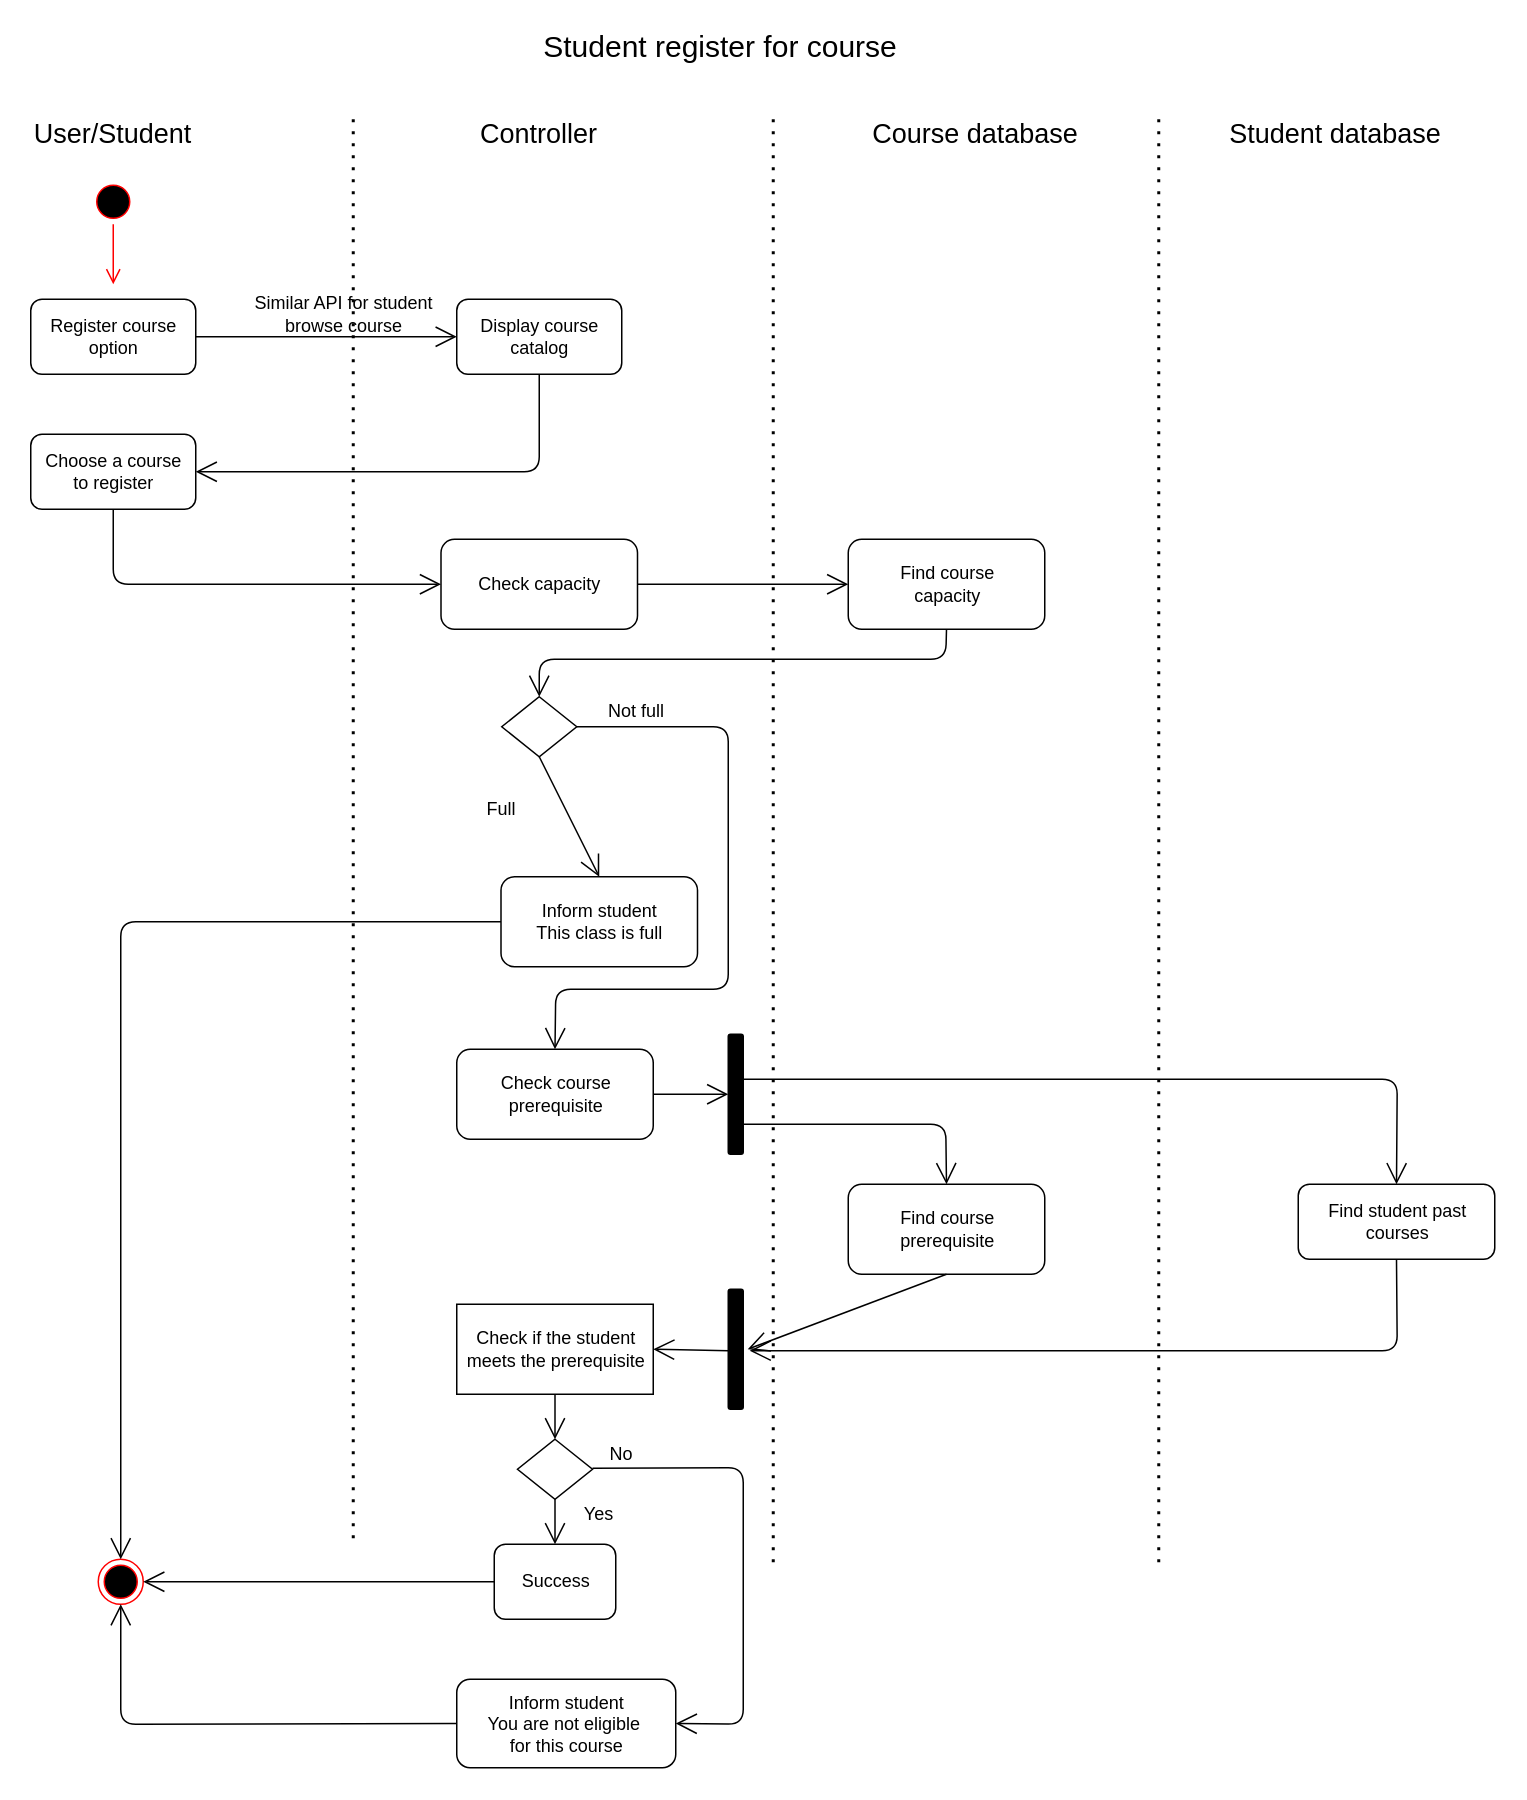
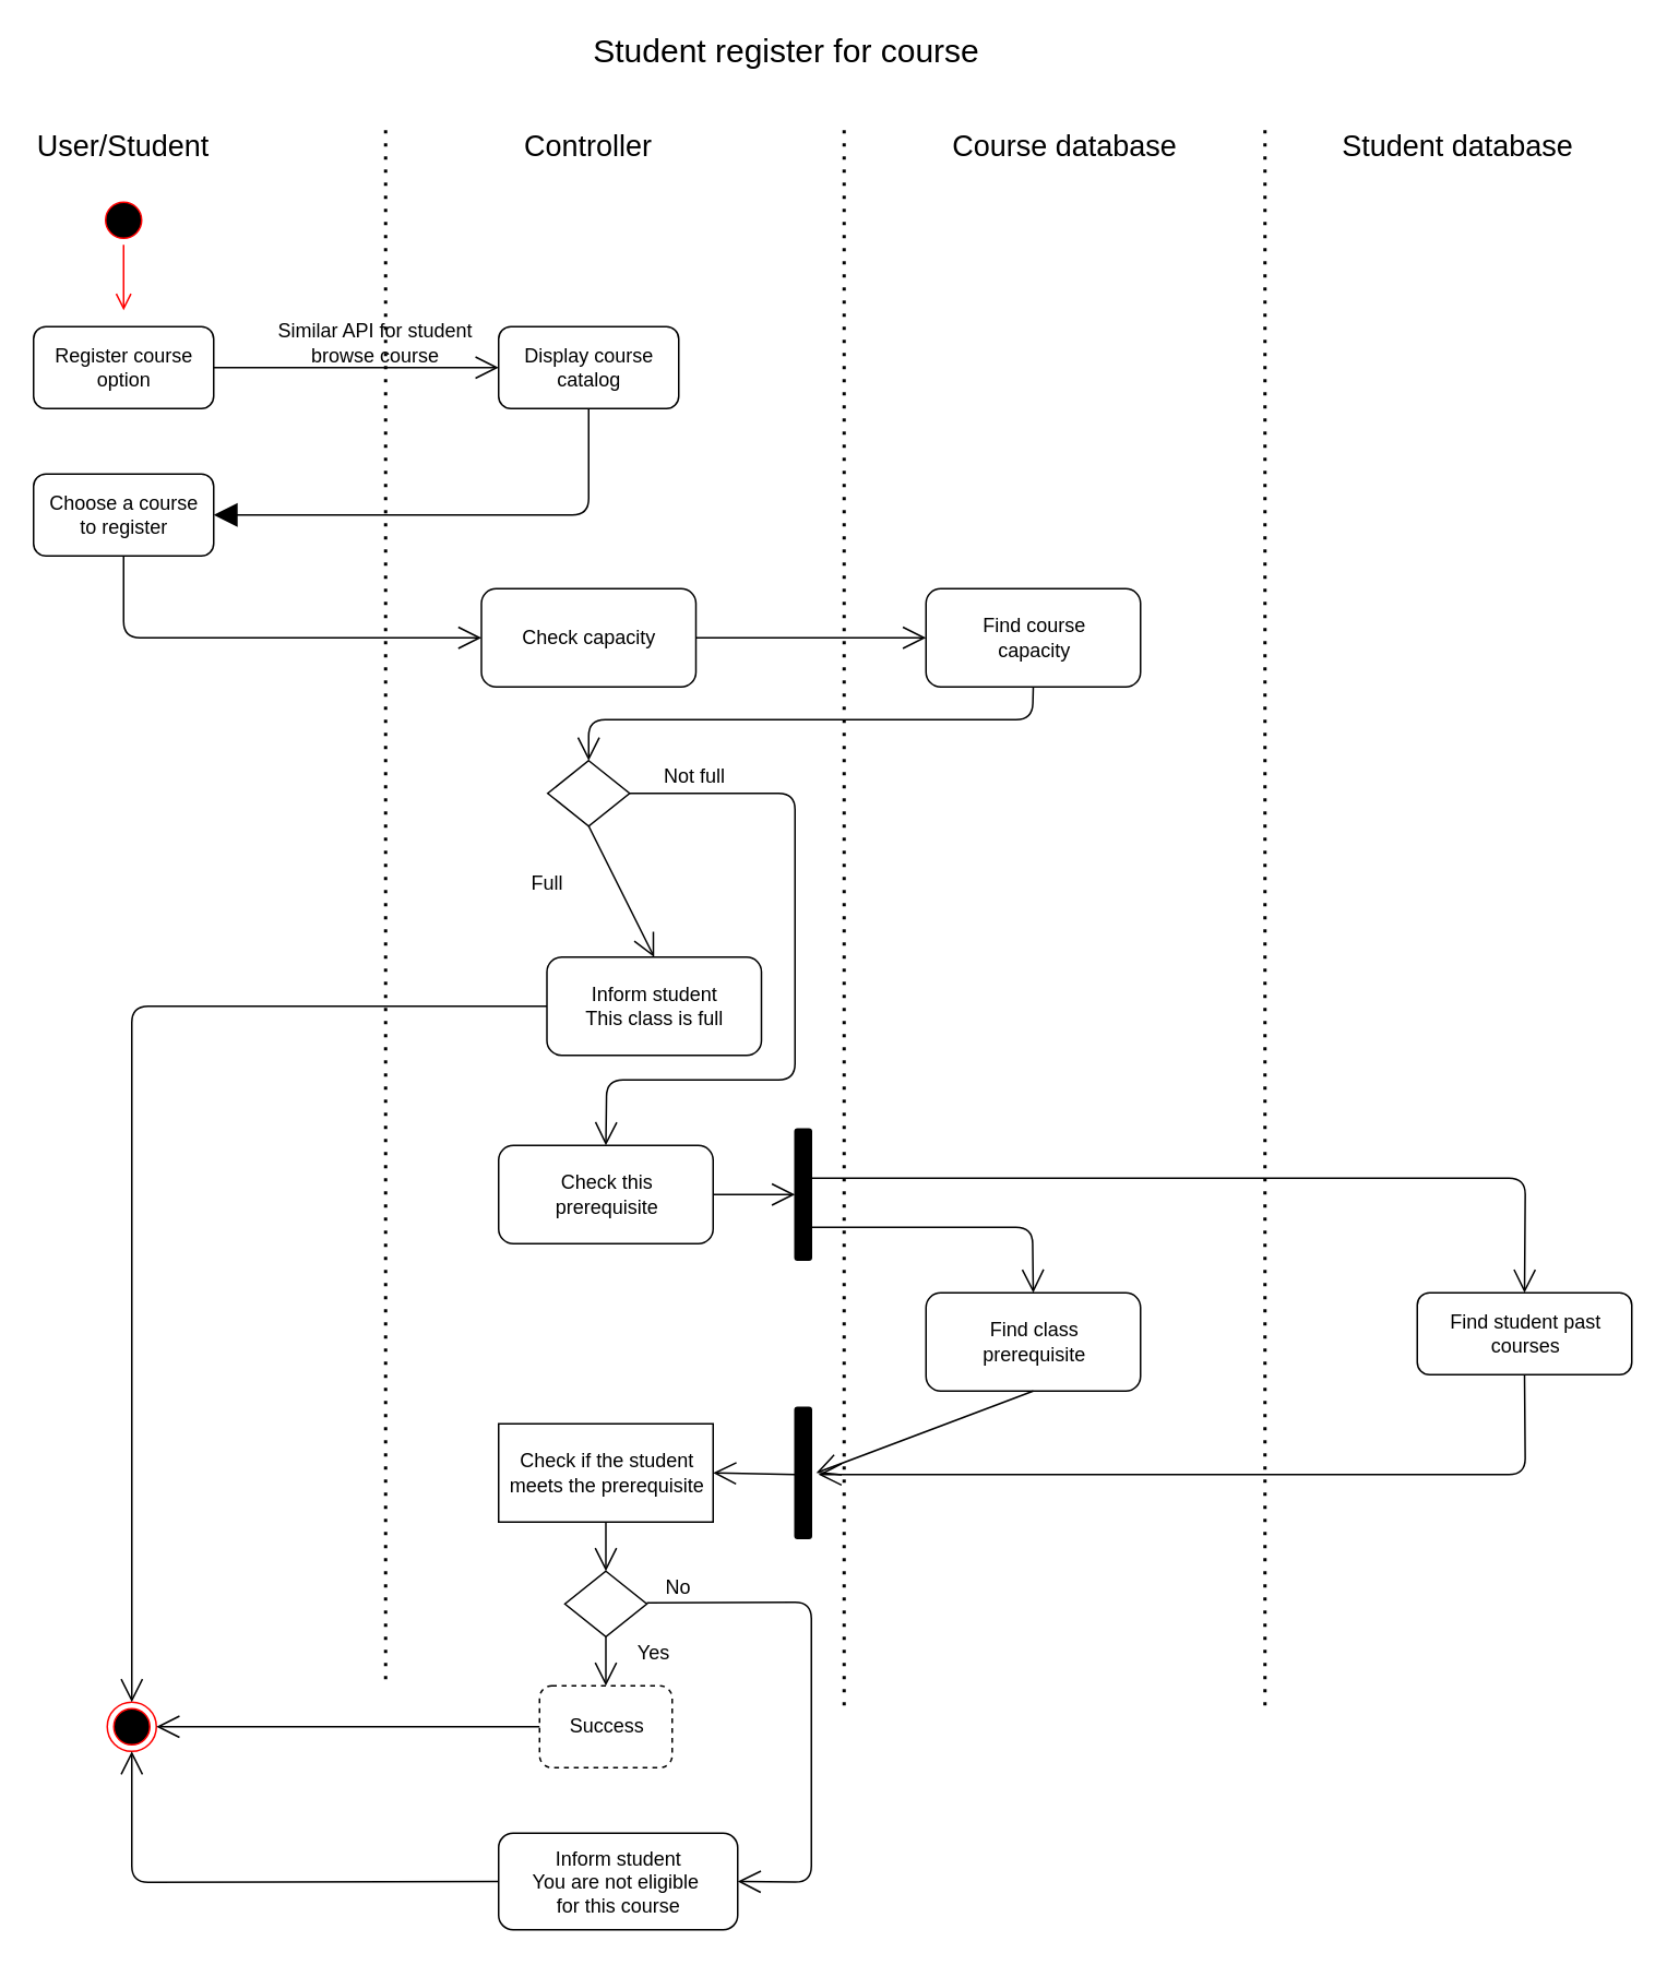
  <mxCell id="0" />
  <mxCell id="1" parent="0" />
  <mxCell id="2" value="&lt;font style=&quot;font-size: 20px&quot;&gt;Student register for course&lt;/font&gt;" style="text;html=1;strokeColor=none;fillColor=none;align=center;verticalAlign=middle;whiteSpace=wrap;rounded=0;" vertex="1" parent="1"><mxGeometry x="335" y="20" width="290" height="20" as="geometry" /></mxCell>
  <mxCell id="3" value="&lt;font style=&quot;font-size: 18px&quot;&gt;User/Student&lt;/font&gt;" style="text;html=1;strokeColor=none;fillColor=none;align=center;verticalAlign=middle;whiteSpace=wrap;rounded=0;" vertex="1" parent="1"><mxGeometry x="35" y="79" width="80" height="20" as="geometry" /></mxCell>
  <mxCell id="4" value="&lt;font style=&quot;font-size: 18px&quot;&gt;Controller&lt;/font&gt;" style="text;html=1;strokeColor=none;fillColor=none;align=center;verticalAlign=middle;whiteSpace=wrap;rounded=0;" vertex="1" parent="1"><mxGeometry x="319" y="79" width="80" height="20" as="geometry" /></mxCell>
  <mxCell id="5" value="&lt;span style=&quot;font-size: 18px&quot;&gt;Course database&lt;/span&gt;" style="text;html=1;strokeColor=none;fillColor=none;align=center;verticalAlign=middle;whiteSpace=wrap;rounded=0;" vertex="1" parent="1"><mxGeometry x="575" y="79" width="150" height="20" as="geometry" /></mxCell>
  <mxCell id="6" value="" style="endArrow=none;dashed=1;html=1;dashPattern=1 3;strokeWidth=2;" edge="1" parent="1"><mxGeometry width="50" height="50" relative="1" as="geometry"><mxPoint x="235" y="79" as="sourcePoint" /><mxPoint x="235" y="1030" as="targetPoint" /></mxGeometry></mxCell>
  <mxCell id="7" value="" style="endArrow=none;dashed=1;html=1;dashPattern=1 3;strokeWidth=2;" edge="1" parent="1"><mxGeometry width="50" height="50" relative="1" as="geometry"><mxPoint x="515" y="79" as="sourcePoint" /><mxPoint x="515" y="1042" as="targetPoint" /></mxGeometry></mxCell>
  <mxCell id="8" value="" style="ellipse;html=1;shape=startState;fillColor=#000000;strokeColor=#ff0000;" vertex="1" parent="1"><mxGeometry x="60" y="119" width="30" height="30" as="geometry" /></mxCell>
  <mxCell id="9" value="" style="edgeStyle=orthogonalEdgeStyle;html=1;verticalAlign=bottom;endArrow=open;endSize=8;strokeColor=#ff0000;" edge="1" source="8" parent="1"><mxGeometry relative="1" as="geometry"><mxPoint x="75" y="189" as="targetPoint" /></mxGeometry></mxCell>
  <mxCell id="10" value="Register course &lt;br&gt;option" style="html=1;rounded=1;" vertex="1" parent="1"><mxGeometry x="20" y="199" width="110" height="50" as="geometry" /></mxCell>
  <mxCell id="11" value="Display course &lt;br&gt;catalog" style="html=1;rounded=1;" vertex="1" parent="1"><mxGeometry x="304" y="199" width="110" height="50" as="geometry" /></mxCell>
  <mxCell id="12" value="" style="endArrow=open;endFill=1;endSize=12;html=1;entryX=0;entryY=0.5;entryDx=0;entryDy=0;exitX=1;exitY=0.5;exitDx=0;exitDy=0;" edge="1" parent="1" source="10" target="11"><mxGeometry width="160" relative="1" as="geometry"><mxPoint x="175" y="199" as="sourcePoint" /><mxPoint x="290" y="223.5" as="targetPoint" /></mxGeometry></mxCell>
  <mxCell id="13" value="Similar API for student browse course" style="text;html=1;strokeColor=none;fillColor=none;align=center;verticalAlign=middle;whiteSpace=wrap;rounded=0;" vertex="1" parent="1"><mxGeometry x="154" y="199" width="150" height="20" as="geometry" /></mxCell>
  <mxCell id="14" value="Choose a course&lt;br&gt;to register" style="html=1;rounded=1;" vertex="1" parent="1"><mxGeometry x="20" y="289" width="110" height="50" as="geometry" /></mxCell>
- <mxCell id="15" value="" style="endArrow=open;endFill=1;endSize=12;html=1;entryX=1;entryY=0.5;entryDx=0;entryDy=0;exitX=0.5;exitY=1;exitDx=0;exitDy=0;" edge="1" parent="1" source="11" target="14"><mxGeometry width="160" relative="1" as="geometry"><mxPoint x="140" y="234" as="sourcePoint" /><mxPoint x="314" y="234" as="targetPoint" /><Array as="points"><mxPoint x="359" y="314" /></Array></mxGeometry></mxCell>
+ <mxCell id="15" value="" style="endArrow=block;endFill=1;endSize=12;html=1;entryX=1;entryY=0.5;entryDx=0;entryDy=0;exitX=0.5;exitY=1;exitDx=0;exitDy=0;" edge="1" parent="1" source="11" target="14"><mxGeometry width="160" relative="1" as="geometry"><mxPoint x="140" y="234" as="sourcePoint" /><mxPoint x="314" y="234" as="targetPoint" /><Array as="points"><mxPoint x="359" y="314" /></Array></mxGeometry></mxCell>
  <mxCell id="16" value="Check capacity" style="html=1;rounded=1;" vertex="1" parent="1"><mxGeometry x="293.5" y="359" width="131" height="60" as="geometry" /></mxCell>
  <mxCell id="17" value="" style="endArrow=open;endFill=1;endSize=12;html=1;entryX=0;entryY=0.5;entryDx=0;entryDy=0;exitX=0.5;exitY=1;exitDx=0;exitDy=0;" edge="1" parent="1" source="14" target="16"><mxGeometry width="160" relative="1" as="geometry"><mxPoint x="140" y="234" as="sourcePoint" /><mxPoint x="314" y="234" as="targetPoint" /><Array as="points"><mxPoint x="75" y="389" /></Array></mxGeometry></mxCell>
  <mxCell id="18" value="Find course&lt;br&gt;capacity" style="html=1;rounded=1;" vertex="1" parent="1"><mxGeometry x="565" y="359" width="131" height="60" as="geometry" /></mxCell>
  <mxCell id="19" value="" style="endArrow=open;endFill=1;endSize=12;html=1;exitX=1;exitY=0.5;exitDx=0;exitDy=0;entryX=0;entryY=0.5;entryDx=0;entryDy=0;" edge="1" parent="1" source="16" target="18"><mxGeometry width="160" relative="1" as="geometry"><mxPoint x="265" y="409" as="sourcePoint" /><mxPoint x="425" y="409" as="targetPoint" /></mxGeometry></mxCell>
  <mxCell id="20" value="" style="endArrow=open;endFill=1;endSize=12;html=1;exitX=0.5;exitY=1;exitDx=0;exitDy=0;entryX=0.5;entryY=0;entryDx=0;entryDy=0;" edge="1" parent="1" source="18" target="21"><mxGeometry width="160" relative="1" as="geometry"><mxPoint x="434.5" y="399" as="sourcePoint" /><mxPoint x="575" y="399" as="targetPoint" /><Array as="points"><mxPoint x="630" y="439" /><mxPoint x="359" y="439" /></Array></mxGeometry></mxCell>
  <mxCell id="21" value="" style="rhombus;whiteSpace=wrap;html=1;" vertex="1" parent="1"><mxGeometry x="334" y="464" width="50" height="40" as="geometry" /></mxCell>
  <mxCell id="22" value="&lt;span style=&quot;font-size: 18px&quot;&gt;Student database&lt;/span&gt;" style="text;html=1;strokeColor=none;fillColor=none;align=center;verticalAlign=middle;whiteSpace=wrap;rounded=0;" vertex="1" parent="1"><mxGeometry x="815" y="79" width="150" height="20" as="geometry" /></mxCell>
  <mxCell id="23" value="" style="endArrow=none;dashed=1;html=1;dashPattern=1 3;strokeWidth=2;" edge="1" parent="1"><mxGeometry width="50" height="50" relative="1" as="geometry"><mxPoint x="772" y="79" as="sourcePoint" /><mxPoint x="772" y="1042" as="targetPoint" /></mxGeometry></mxCell>
  <mxCell id="24" value="Full" style="text;html=1;strokeColor=none;fillColor=none;align=center;verticalAlign=middle;whiteSpace=wrap;rounded=0;" vertex="1" parent="1"><mxGeometry x="293.5" y="529" width="80" height="20" as="geometry" /></mxCell>
  <mxCell id="25" value="Inform student&lt;br&gt;This class is full" style="html=1;rounded=1;" vertex="1" parent="1"><mxGeometry x="333.5" y="584" width="131" height="60" as="geometry" /></mxCell>
  <mxCell id="26" value="Not full" style="text;html=1;strokeColor=none;fillColor=none;align=center;verticalAlign=middle;whiteSpace=wrap;rounded=0;" vertex="1" parent="1"><mxGeometry x="384" y="464" width="80" height="20" as="geometry" /></mxCell>
- <mxCell id="27" value="Check course&lt;br&gt;prerequisite" style="html=1;rounded=1;" vertex="1" parent="1"><mxGeometry x="304" y="699" width="131" height="60" as="geometry" /></mxCell>
+ <mxCell id="27" value="Check this&lt;br&gt;prerequisite" style="html=1;rounded=1;" vertex="1" parent="1"><mxGeometry x="304" y="699" width="131" height="60" as="geometry" /></mxCell>
  <mxCell id="28" value="" style="endArrow=open;endFill=1;endSize=12;html=1;exitX=1;exitY=0.5;exitDx=0;exitDy=0;entryX=0.5;entryY=0;entryDx=0;entryDy=0;" edge="1" parent="1" source="21" target="27"><mxGeometry width="160" relative="1" as="geometry"><mxPoint x="681.5" y="669" as="sourcePoint" /><mxPoint x="435" y="734" as="targetPoint" /><Array as="points"><mxPoint x="485" y="484" /><mxPoint x="485" y="549" /><mxPoint x="485" y="659" /><mxPoint x="370" y="659" /></Array></mxGeometry></mxCell>
  <mxCell id="29" value="" style="endArrow=open;endFill=1;endSize=12;html=1;exitX=0.5;exitY=1;exitDx=0;exitDy=0;entryX=0.5;entryY=0;entryDx=0;entryDy=0;" edge="1" parent="1" source="21" target="25"><mxGeometry width="160" relative="1" as="geometry"><mxPoint x="465" y="549" as="sourcePoint" /><mxPoint x="625" y="549" as="targetPoint" /></mxGeometry></mxCell>
- <mxCell id="30" value="Find course&lt;br&gt;prerequisite" style="html=1;rounded=1;" vertex="1" parent="1"><mxGeometry x="565" y="789" width="131" height="60" as="geometry" /></mxCell>
+ <mxCell id="30" value="Find class&lt;br&gt;prerequisite" style="html=1;rounded=1;" vertex="1" parent="1"><mxGeometry x="565" y="789" width="131" height="60" as="geometry" /></mxCell>
  <mxCell id="31" value="Find student past&lt;br&gt;courses" style="html=1;rounded=1;" vertex="1" parent="1"><mxGeometry x="865" y="789" width="131" height="50" as="geometry" /></mxCell>
  <mxCell id="32" value="" style="html=1;points=[];perimeter=orthogonalPerimeter;rounded=1;fillColor=#000000;" vertex="1" parent="1"><mxGeometry x="485" y="689" width="10" height="80" as="geometry" /></mxCell>
  <mxCell id="33" value="" style="endArrow=open;endFill=1;endSize=12;html=1;exitX=1;exitY=0.5;exitDx=0;exitDy=0;" edge="1" parent="1" source="27" target="32"><mxGeometry width="160" relative="1" as="geometry"><mxPoint x="445" y="899" as="sourcePoint" /><mxPoint x="605" y="899" as="targetPoint" /></mxGeometry></mxCell>
  <mxCell id="34" value="" style="endArrow=open;endFill=1;endSize=12;html=1;entryX=0.5;entryY=0;entryDx=0;entryDy=0;" edge="1" parent="1" target="30"><mxGeometry width="160" relative="1" as="geometry"><mxPoint x="495" y="749" as="sourcePoint" /><mxPoint x="655" y="749" as="targetPoint" /><Array as="points"><mxPoint x="630" y="749" /></Array></mxGeometry></mxCell>
  <mxCell id="35" value="" style="endArrow=open;endFill=1;endSize=12;html=1;entryX=0.5;entryY=0;entryDx=0;entryDy=0;" edge="1" parent="1" target="31"><mxGeometry width="160" relative="1" as="geometry"><mxPoint x="495" y="719" as="sourcePoint" /><mxPoint x="630.5" y="759" as="targetPoint" /><Array as="points"><mxPoint x="931" y="719" /></Array></mxGeometry></mxCell>
  <mxCell id="36" value="" style="html=1;points=[];perimeter=orthogonalPerimeter;rounded=1;fillColor=#000000;" vertex="1" parent="1"><mxGeometry x="485" y="859" width="10" height="80" as="geometry" /></mxCell>
  <mxCell id="37" value="" style="endArrow=open;endFill=1;endSize=12;html=1;exitX=0.5;exitY=1;exitDx=0;exitDy=0;" edge="1" parent="1" source="30"><mxGeometry width="160" relative="1" as="geometry"><mxPoint x="505" y="759" as="sourcePoint" /><mxPoint x="498" y="899" as="targetPoint" /><Array as="points" /></mxGeometry></mxCell>
  <mxCell id="38" value="" style="endArrow=open;endFill=1;endSize=12;html=1;entryX=1.429;entryY=0.512;entryDx=0;entryDy=0;entryPerimeter=0;exitX=0.5;exitY=1;exitDx=0;exitDy=0;" edge="1" parent="1" source="31" target="36"><mxGeometry width="160" relative="1" as="geometry"><mxPoint x="515" y="769" as="sourcePoint" /><mxPoint x="650.5" y="809" as="targetPoint" /><Array as="points"><mxPoint x="931" y="900" /></Array></mxGeometry></mxCell>
  <mxCell id="39" value="Check if the student&lt;br&gt;meets the prerequisite" style="html=1;rounded=0;" vertex="1" parent="1"><mxGeometry x="304" y="869" width="131" height="60" as="geometry" /></mxCell>
  <mxCell id="40" value="" style="endArrow=open;endFill=1;endSize=12;html=1;exitX=0.018;exitY=0.512;exitDx=0;exitDy=0;exitPerimeter=0;entryX=1;entryY=0.5;entryDx=0;entryDy=0;" edge="1" parent="1" source="36" target="39"><mxGeometry width="160" relative="1" as="geometry"><mxPoint x="445" y="739" as="sourcePoint" /><mxPoint x="495" y="739" as="targetPoint" /></mxGeometry></mxCell>
  <mxCell id="41" value="" style="rhombus;whiteSpace=wrap;html=1;" vertex="1" parent="1"><mxGeometry x="344.5" y="959" width="50" height="40" as="geometry" /></mxCell>
  <mxCell id="42" value="" style="endArrow=open;endFill=1;endSize=12;html=1;exitX=0.5;exitY=1;exitDx=0;exitDy=0;entryX=0.5;entryY=0;entryDx=0;entryDy=0;" edge="1" parent="1" source="39" target="41"><mxGeometry width="160" relative="1" as="geometry"><mxPoint x="445" y="739" as="sourcePoint" /><mxPoint x="495" y="739" as="targetPoint" /></mxGeometry></mxCell>
  <mxCell id="43" value="" style="endArrow=open;endFill=1;endSize=12;html=1;entryX=1;entryY=0.5;entryDx=0;entryDy=0;" edge="1" parent="1" target="45"><mxGeometry width="160" relative="1" as="geometry"><mxPoint x="394.5" y="978.41" as="sourcePoint" /><mxPoint x="554.5" y="978.41" as="targetPoint" /><Array as="points"><mxPoint x="495" y="978" /><mxPoint x="495" y="1149" /></Array></mxGeometry></mxCell>
- <mxCell id="44" value="Success" style="html=1;rounded=1;" vertex="1" parent="1"><mxGeometry x="329" y="1029" width="81" height="50" as="geometry" /></mxCell>
+ <mxCell id="44" value="Success" style="html=1;rounded=1;dashed=1;" vertex="1" parent="1"><mxGeometry x="329" y="1029" width="81" height="50" as="geometry" /></mxCell>
  <mxCell id="45" value="Inform student&lt;br&gt;You are not eligible&amp;nbsp;&lt;br&gt;for this course" style="html=1;rounded=1;" vertex="1" parent="1"><mxGeometry x="304" y="1119" width="146" height="59" as="geometry" /></mxCell>
  <mxCell id="46" value="" style="endArrow=open;endFill=1;endSize=12;html=1;exitX=0.5;exitY=1;exitDx=0;exitDy=0;entryX=0.5;entryY=0;entryDx=0;entryDy=0;" edge="1" parent="1" source="41" target="44"><mxGeometry width="160" relative="1" as="geometry"><mxPoint x="404.5" y="988.41" as="sourcePoint" /><mxPoint x="564.5" y="988.41" as="targetPoint" /></mxGeometry></mxCell>
  <mxCell id="47" value="Yes" style="text;html=1;strokeColor=none;fillColor=none;align=center;verticalAlign=middle;whiteSpace=wrap;rounded=0;" vertex="1" parent="1"><mxGeometry x="359" y="999" width="80" height="20" as="geometry" /></mxCell>
  <mxCell id="48" value="No" style="text;html=1;strokeColor=none;fillColor=none;align=center;verticalAlign=middle;whiteSpace=wrap;rounded=0;" vertex="1" parent="1"><mxGeometry x="373.5" y="959" width="80" height="20" as="geometry" /></mxCell>
  <mxCell id="49" value="" style="ellipse;html=1;shape=endState;fillColor=#000000;strokeColor=#ff0000;rounded=1;" vertex="1" parent="1"><mxGeometry x="65" y="1039" width="30" height="30" as="geometry" /></mxCell>
  <mxCell id="50" value="" style="endArrow=open;endFill=1;endSize=12;html=1;exitX=0;exitY=0.5;exitDx=0;exitDy=0;entryX=1;entryY=0.5;entryDx=0;entryDy=0;" edge="1" parent="1" source="44" target="49"><mxGeometry width="160" relative="1" as="geometry"><mxPoint x="155" y="799" as="sourcePoint" /><mxPoint x="315" y="799" as="targetPoint" /></mxGeometry></mxCell>
  <mxCell id="51" value="" style="endArrow=open;endFill=1;endSize=12;html=1;exitX=0;exitY=0.5;exitDx=0;exitDy=0;entryX=0.5;entryY=1;entryDx=0;entryDy=0;" edge="1" parent="1" source="45" target="49"><mxGeometry width="160" relative="1" as="geometry"><mxPoint x="339" y="1064" as="sourcePoint" /><mxPoint x="105" y="1064" as="targetPoint" /><Array as="points"><mxPoint x="80" y="1149" /></Array></mxGeometry></mxCell>
  <mxCell id="52" value="" style="endArrow=open;endFill=1;endSize=12;html=1;exitX=0;exitY=0.5;exitDx=0;exitDy=0;entryX=0.5;entryY=0;entryDx=0;entryDy=0;" edge="1" parent="1" source="25" target="49"><mxGeometry width="160" relative="1" as="geometry"><mxPoint x="314" y="1158.5" as="sourcePoint" /><mxPoint x="90" y="1079" as="targetPoint" /><Array as="points"><mxPoint x="80" y="614" /></Array></mxGeometry></mxCell>
